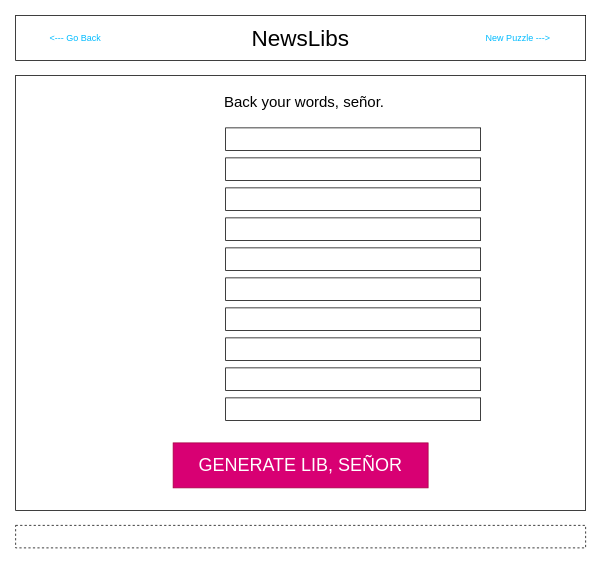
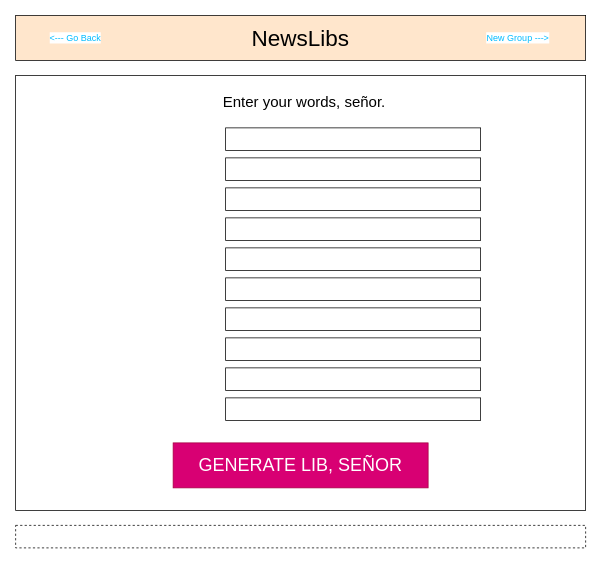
  <mxCell id="0" />
  <mxCell id="1" parent="0" />
- <mxCell id="2" value="NewsLibs" style="rounded=0;whiteSpace=wrap;html=1;fontSize=30;" parent="1" vertex="1"><mxGeometry x="20" y="20" width="760" height="60" as="geometry" /></mxCell>
+ <mxCell id="2" value="NewsLibs" style="rounded=0;whiteSpace=wrap;html=1;fontSize=30;fillColor=#ffe6cc;" parent="1" vertex="1"><mxGeometry x="20" y="20" width="760" height="60" as="geometry" /></mxCell>
  <mxCell id="3" value="" style="rounded=0;whiteSpace=wrap;html=1;fontSize=24;verticalAlign=top;fontColor=#FFFFFF;" parent="1" vertex="1"><mxGeometry x="20" y="100" width="760" height="580" as="geometry" /></mxCell>
  <mxCell id="4" value="verb" style="text;html=1;strokeColor=none;fillColor=none;align=center;verticalAlign=middle;whiteSpace=wrap;rounded=0;labelBackgroundColor=none;fontSize=24;fontColor=#FFFFFF;" parent="1" vertex="1"><mxGeometry x="160" y="170" width="130" height="30" as="geometry" /></mxCell>
  <mxCell id="5" value="" style="rounded=0;whiteSpace=wrap;html=1;labelBackgroundColor=none;fontSize=24;fontColor=#FFFFFF;fillColor=#FFFFFF;" parent="1" vertex="1"><mxGeometry x="300" y="170" width="340" height="30" as="geometry" /></mxCell>
  <mxCell id="6" value="adjective" style="text;html=1;strokeColor=none;fillColor=none;align=center;verticalAlign=middle;whiteSpace=wrap;rounded=0;labelBackgroundColor=none;fontSize=24;fontColor=#FFFFFF;" parent="1" vertex="1"><mxGeometry x="160" y="210" width="130" height="30" as="geometry" /></mxCell>
  <mxCell id="7" value="" style="rounded=0;whiteSpace=wrap;html=1;labelBackgroundColor=none;fontSize=24;fontColor=#FFFFFF;fillColor=#FFFFFF;" parent="1" vertex="1"><mxGeometry x="300" y="210" width="340" height="30" as="geometry" /></mxCell>
  <mxCell id="8" value="" style="rounded=0;whiteSpace=wrap;html=1;labelBackgroundColor=none;fontSize=24;fontColor=#FFFFFF;fillColor=#FFFFFF;" parent="1" vertex="1"><mxGeometry x="300" y="250" width="340" height="30" as="geometry" /></mxCell>
  <mxCell id="9" value="" style="rounded=0;whiteSpace=wrap;html=1;labelBackgroundColor=none;fontSize=24;fontColor=#FFFFFF;fillColor=#FFFFFF;" parent="1" vertex="1"><mxGeometry x="300" y="290" width="340" height="30" as="geometry" /></mxCell>
  <mxCell id="10" value="verb" style="text;html=1;strokeColor=none;fillColor=none;align=center;verticalAlign=middle;whiteSpace=wrap;rounded=0;labelBackgroundColor=none;fontSize=24;fontColor=#FFFFFF;" parent="1" vertex="1"><mxGeometry x="160" y="290" width="130" height="30" as="geometry" /></mxCell>
  <mxCell id="11" value="your -ing" style="text;html=1;strokeColor=none;fillColor=none;align=center;verticalAlign=middle;whiteSpace=wrap;rounded=0;labelBackgroundColor=none;fontSize=24;fontColor=#FFFFFF;" parent="1" vertex="1"><mxGeometry x="160" y="330" width="130" height="30" as="geometry" /></mxCell>
  <mxCell id="12" value="" style="rounded=0;whiteSpace=wrap;html=1;labelBackgroundColor=none;fontSize=24;fontColor=#FFFFFF;fillColor=#FFFFFF;" parent="1" vertex="1"><mxGeometry x="300" y="330" width="340" height="30" as="geometry" /></mxCell>
  <mxCell id="13" value="noun" style="text;html=1;strokeColor=none;fillColor=none;align=center;verticalAlign=middle;whiteSpace=wrap;rounded=0;labelBackgroundColor=none;fontSize=24;fontColor=#FFFFFF;" parent="1" vertex="1"><mxGeometry x="160" y="370" width="130" height="30" as="geometry" /></mxCell>
  <mxCell id="14" value="" style="rounded=0;whiteSpace=wrap;html=1;labelBackgroundColor=none;fontSize=24;fontColor=#FFFFFF;fillColor=#FFFFFF;" parent="1" vertex="1"><mxGeometry x="300" y="370" width="340" height="30" as="geometry" /></mxCell>
  <mxCell id="15" value="noun" style="text;html=1;strokeColor=none;fillColor=none;align=center;verticalAlign=middle;whiteSpace=wrap;rounded=0;labelBackgroundColor=none;fontSize=24;fontColor=#FFFFFF;" parent="1" vertex="1"><mxGeometry x="160" y="410" width="130" height="30" as="geometry" /></mxCell>
  <mxCell id="16" value="" style="rounded=0;whiteSpace=wrap;html=1;labelBackgroundColor=none;fontSize=24;fontColor=#FFFFFF;fillColor=#FFFFFF;" parent="1" vertex="1"><mxGeometry x="300" y="410" width="340" height="30" as="geometry" /></mxCell>
  <mxCell id="17" value="" style="rounded=0;whiteSpace=wrap;html=1;labelBackgroundColor=none;fontSize=24;fontColor=#FFFFFF;fillColor=#FFFFFF;" parent="1" vertex="1"><mxGeometry x="300" y="450" width="340" height="30" as="geometry" /></mxCell>
  <mxCell id="18" value="verb" style="text;html=1;strokeColor=none;fillColor=none;align=center;verticalAlign=middle;whiteSpace=wrap;rounded=0;labelBackgroundColor=none;fontSize=24;fontColor=#FFFFFF;" parent="1" vertex="1"><mxGeometry x="160" y="450" width="130" height="30" as="geometry" /></mxCell>
  <mxCell id="19" value="adjective" style="text;html=1;strokeColor=none;fillColor=none;align=center;verticalAlign=middle;whiteSpace=wrap;rounded=0;labelBackgroundColor=none;fontSize=24;fontColor=#FFFFFF;" parent="1" vertex="1"><mxGeometry x="160" y="490" width="130" height="30" as="geometry" /></mxCell>
  <mxCell id="20" value="" style="rounded=0;whiteSpace=wrap;html=1;labelBackgroundColor=none;fontSize=24;fontColor=#FFFFFF;fillColor=#FFFFFF;" parent="1" vertex="1"><mxGeometry x="300" y="490" width="340" height="30" as="geometry" /></mxCell>
  <mxCell id="21" value="noun" style="text;html=1;strokeColor=none;fillColor=none;align=center;verticalAlign=middle;whiteSpace=wrap;rounded=0;labelBackgroundColor=none;fontSize=24;fontColor=#FFFFFF;" parent="1" vertex="1"><mxGeometry x="160" y="530" width="130" height="30" as="geometry" /></mxCell>
  <mxCell id="22" value="" style="rounded=0;whiteSpace=wrap;html=1;labelBackgroundColor=none;fontSize=24;fontColor=#FFFFFF;fillColor=#FFFFFF;" parent="1" vertex="1"><mxGeometry x="300" y="530" width="340" height="30" as="geometry" /></mxCell>
  <mxCell id="23" value="GENERATE LIB, SEÑOR" style="whiteSpace=wrap;html=1;labelBackgroundColor=none;fontSize=24;fontColor=#ffffff;fillColor=#d80073;strokeColor=#A50040;rounded=0;" parent="1" vertex="1"><mxGeometry x="230" y="590" width="340" height="60" as="geometry" /></mxCell>
  <mxCell id="24" value="&amp;lt;--- Go Back" style="text;html=1;strokeColor=none;fillColor=none;align=center;verticalAlign=middle;whiteSpace=wrap;rounded=0;labelBackgroundColor=default;fontColor=#00BBFF;" vertex="1" parent="1"><mxGeometry x="30" y="35" width="140" height="30" as="geometry" /></mxCell>
- <mxCell id="25" value="Back your words, señor." style="text;html=1;strokeColor=none;fillColor=none;align=center;verticalAlign=middle;whiteSpace=wrap;rounded=0;fontSize=20;" vertex="1" parent="1"><mxGeometry x="240" y="120" width="330" height="30" as="geometry" /></mxCell>
- <mxCell id="26" value="New Puzzle ---&amp;gt;" style="text;html=1;strokeColor=none;fillColor=none;align=center;verticalAlign=middle;whiteSpace=wrap;rounded=0;labelBackgroundColor=default;fontColor=#00BBFF;" vertex="1" parent="1"><mxGeometry x="620" y="35" width="140" height="30" as="geometry" /></mxCell>
+ <mxCell id="25" value="Enter your words, señor." style="text;html=1;strokeColor=none;fillColor=none;align=center;verticalAlign=middle;whiteSpace=wrap;rounded=0;fontSize=20;" vertex="1" parent="1"><mxGeometry x="240" y="120" width="330" height="30" as="geometry" /></mxCell>
+ <mxCell id="26" value="New Group ---&amp;gt;" style="text;html=1;strokeColor=none;fillColor=none;align=center;verticalAlign=middle;whiteSpace=wrap;rounded=0;labelBackgroundColor=default;fontColor=#00BBFF;" vertex="1" parent="1"><mxGeometry x="620" y="35" width="140" height="30" as="geometry" /></mxCell>
  <mxCell id="27" value="&lt;font color=&quot;#ffffff&quot;&gt;Copyright 2023 Group 9&lt;/font&gt;" style="rounded=0;whiteSpace=wrap;html=1;labelBackgroundColor=default;fontColor=#F0071E;dashed=1;" vertex="1" parent="1"><mxGeometry x="20" y="700" width="760" height="30" as="geometry" /></mxCell>
